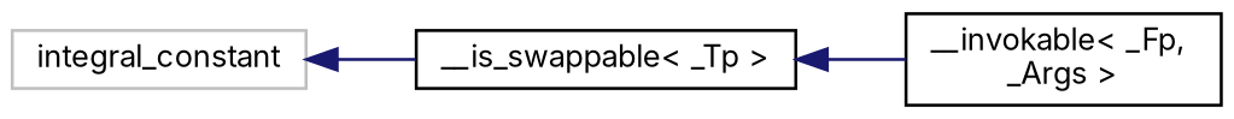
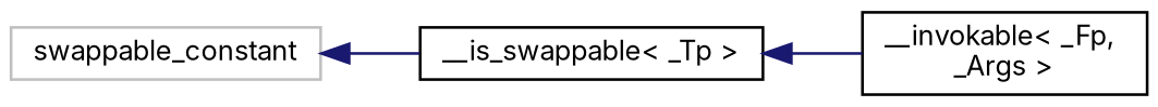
  digraph {
    fontname=Inter
    rankdir=LR
    node [color=black fillcolor=white fontname=Inter fontsize=10 shape=record style=filled]
    edge [color=midnightblue dir=back fontname=Inter fontsize=10 labelfontname=Helvetica labelfontsize=10 style=solid]
-   n1 [color=grey75 height=0.2 label=integral_constant width=0.4]
+   n1 [color=grey75 height=0.2 label=swappable_constant width=0.4]
    n2 [height=0.2 label="__is_swappable\< _Tp \>" width=0.4]
    n3 [height=0.2 label="__invokable\< _Fp, \l_Args \>" width=0.4]
    n1 -> n2
    n2 -> n3
  }
